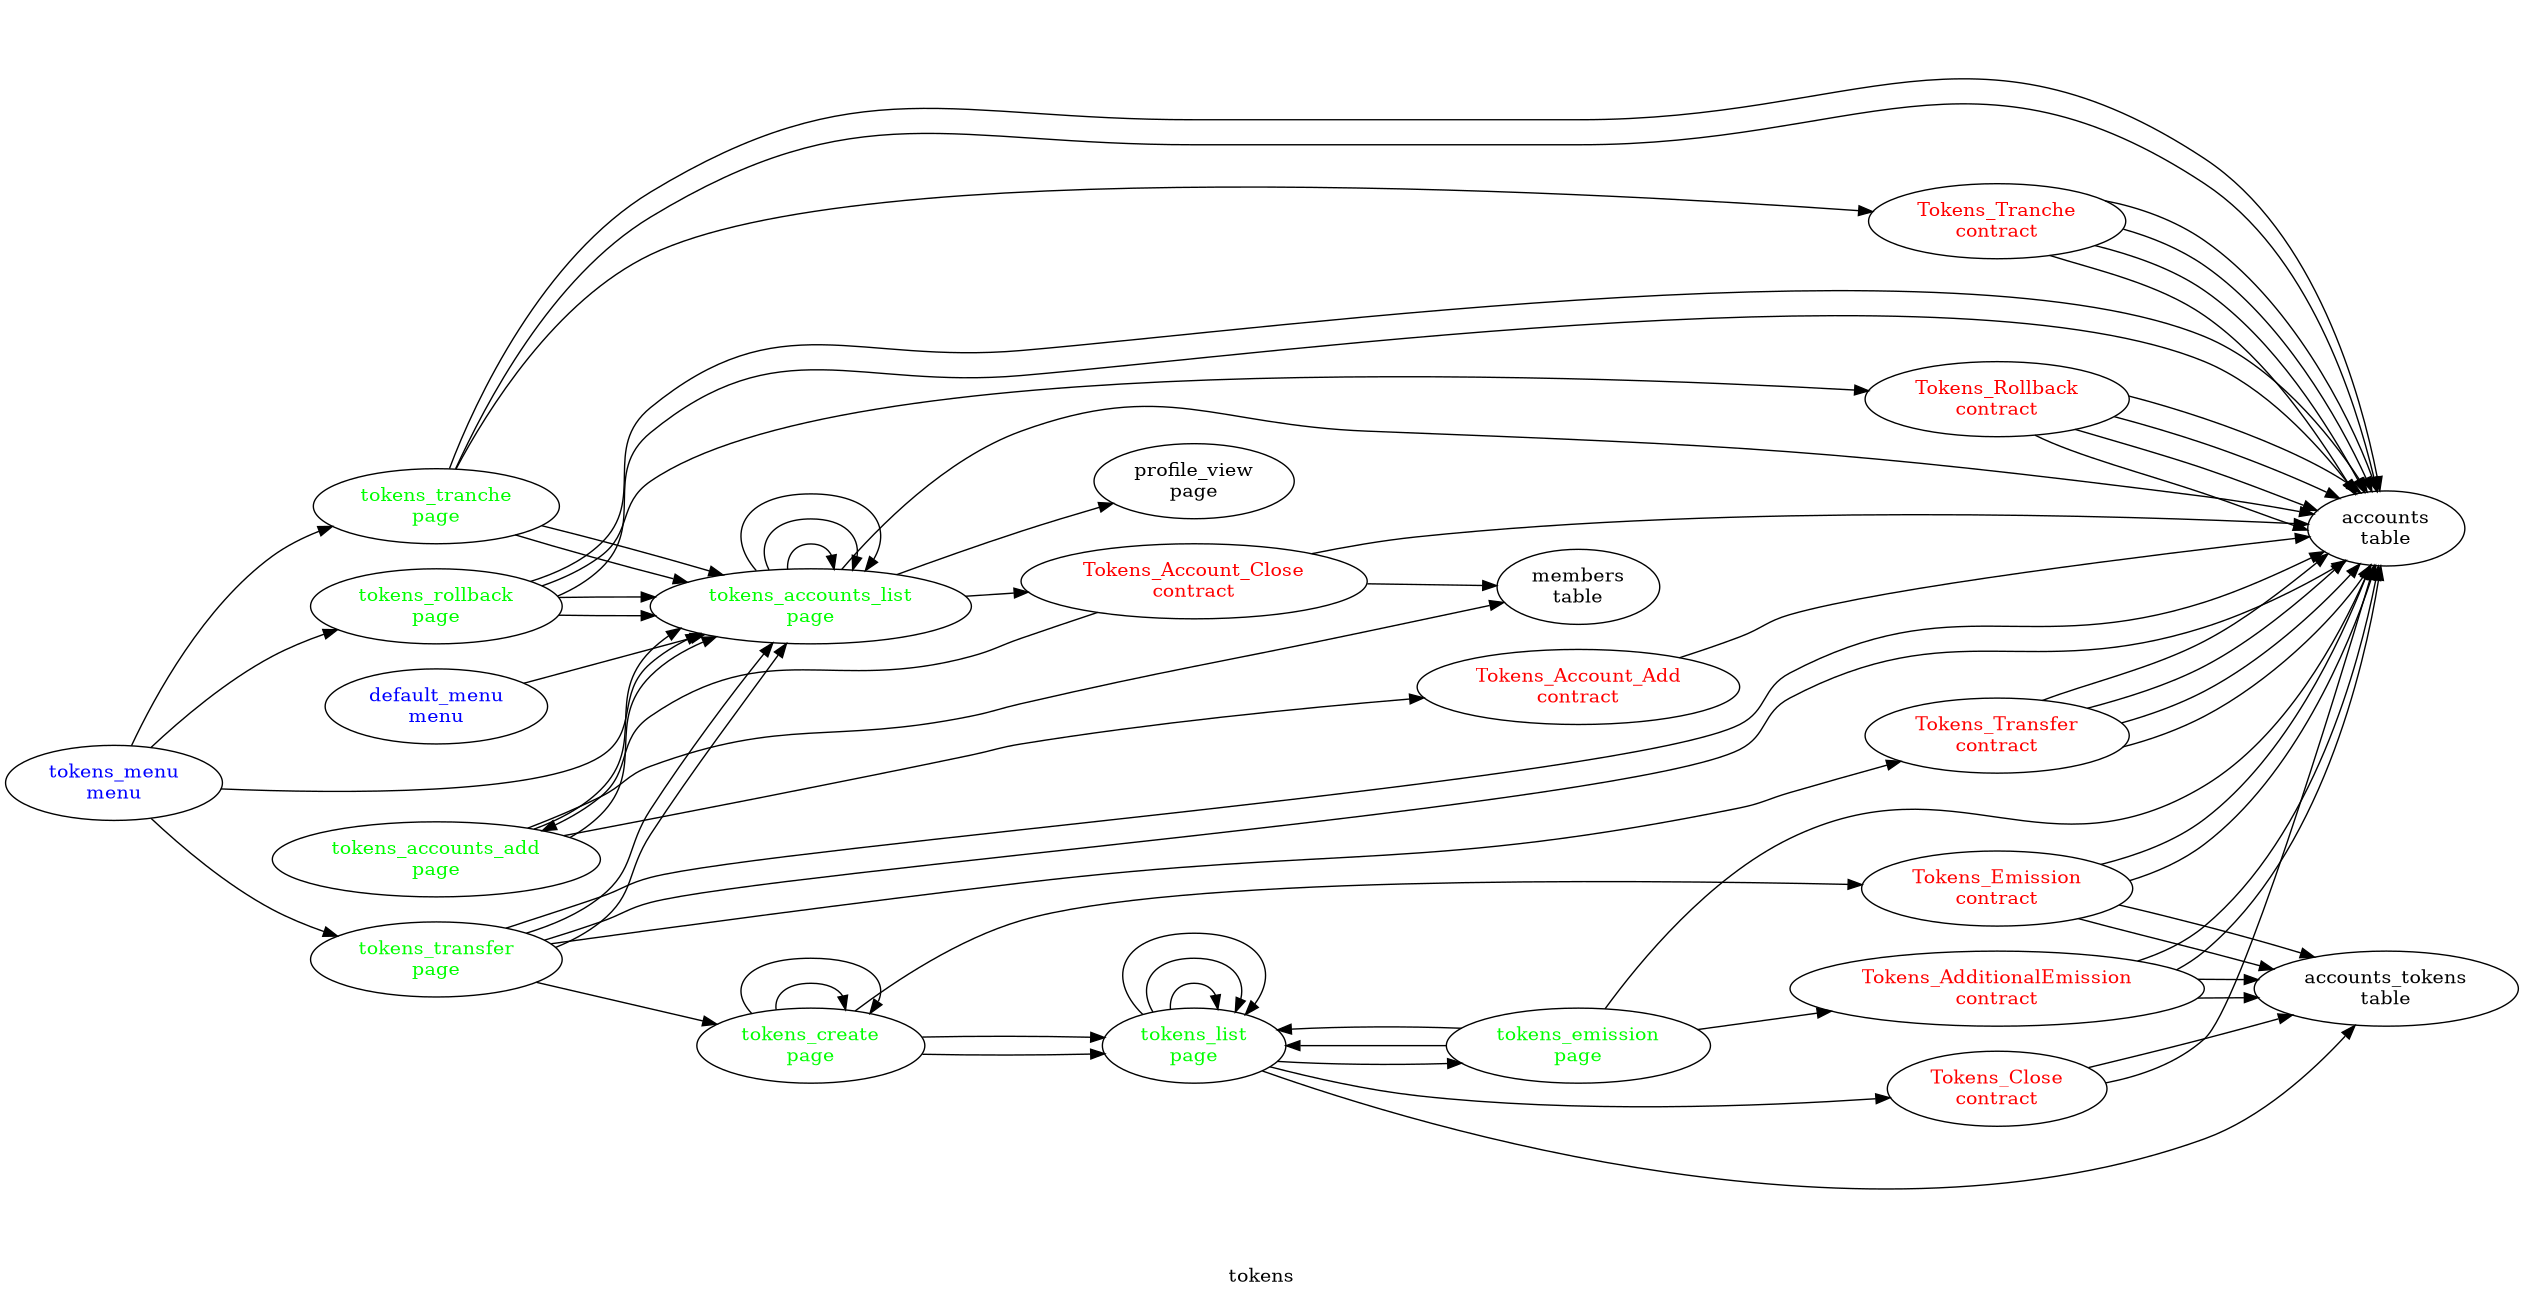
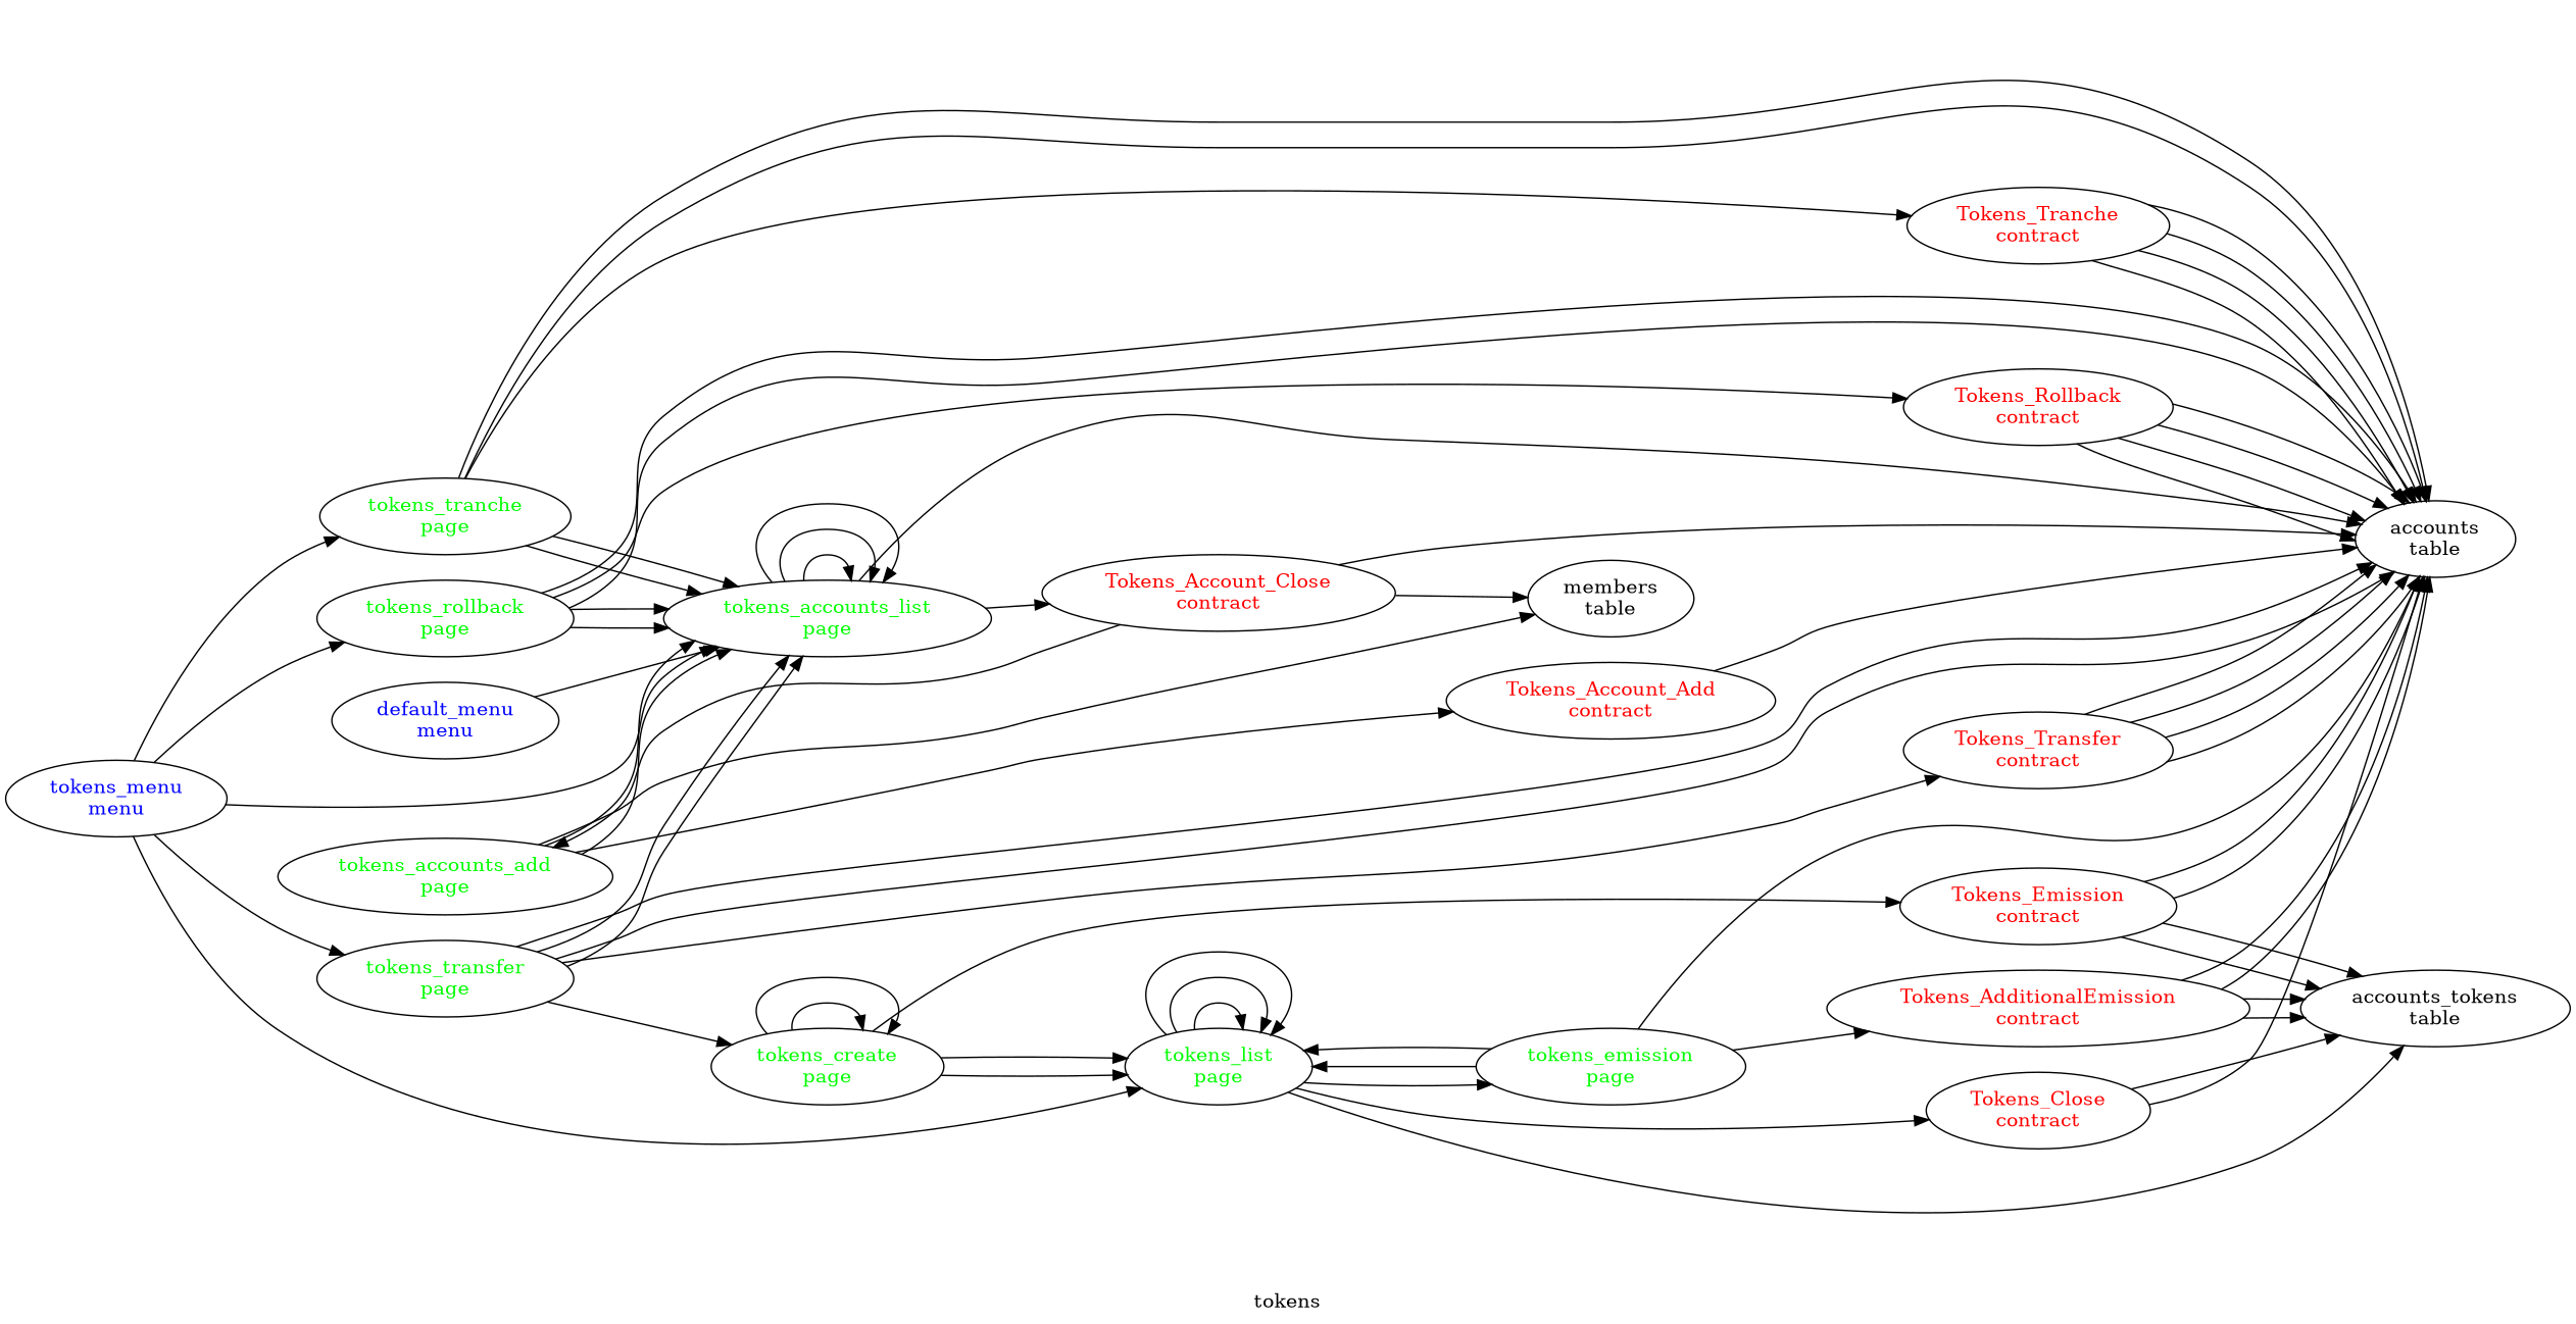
  digraph {
    label=tokens
    rankdir=LR
    node [group=contracts fontcolor=red]
    "accounts\ntable" [group=tables fontcolor=""]
    "Tokens_Account_Add\ncontract"
    "members\ntable" [group="" fontcolor=""]
    "Tokens_Account_Close\ncontract"
    "tokens_accounts_add\npage" [fontcolor=green group=pages]
    "Tokens_AdditionalEmission\ncontract"
    "accounts_tokens\ntable" [group=tables fontcolor=""]
    "Tokens_Close\ncontract"
    "Tokens_Emission\ncontract"
    "Tokens_Rollback\ncontract"
    "Tokens_Tranche\ncontract"
    "Tokens_Transfer\ncontract"
    "default_menu\nmenu" [fontcolor=blue group=menus]
    "tokens_accounts_list\npage" [fontcolor=green group=pages]
-   "profile_view\npage" [group="" fontcolor=""]
    "tokens_menu\nmenu" [fontcolor=blue group=menus]
    "tokens_list\npage" [fontcolor=green group=pages]
    "tokens_tranche\npage" [fontcolor=green group=pages]
    "tokens_transfer\npage" [fontcolor=green group=pages]
    "tokens_rollback\npage" [fontcolor=green group=pages]
    "tokens_emission\npage" [fontcolor=green group=pages]
    "tokens_create\npage" [fontcolor=green group=pages]
    "Tokens_Account_Add\ncontract" -> "accounts\ntable"
    "Tokens_Account_Close\ncontract" -> "accounts\ntable"
    "Tokens_Account_Close\ncontract" -> "members\ntable"
    "Tokens_Account_Close\ncontract" -> "tokens_accounts_add\npage"
    "tokens_accounts_add\npage" -> "Tokens_Account_Add\ncontract"
    "tokens_accounts_add\npage" -> "members\ntable"
    "tokens_accounts_add\npage" -> "tokens_accounts_list\npage"
    "tokens_accounts_add\npage" -> "tokens_accounts_list\npage"
    "Tokens_AdditionalEmission\ncontract" -> "accounts\ntable"
    "Tokens_AdditionalEmission\ncontract" -> "accounts\ntable"
    "Tokens_AdditionalEmission\ncontract" -> "accounts_tokens\ntable"
    "Tokens_AdditionalEmission\ncontract" -> "accounts_tokens\ntable"
    "Tokens_Close\ncontract" -> "accounts\ntable"
    "Tokens_Close\ncontract" -> "accounts_tokens\ntable"
    "Tokens_Emission\ncontract" -> "accounts\ntable"
    "Tokens_Emission\ncontract" -> "accounts\ntable"
    "Tokens_Emission\ncontract" -> "accounts_tokens\ntable"
    "Tokens_Emission\ncontract" -> "accounts_tokens\ntable"
    "Tokens_Rollback\ncontract" -> "accounts\ntable"
    "Tokens_Rollback\ncontract" -> "accounts\ntable"
    "Tokens_Rollback\ncontract" -> "accounts\ntable"
    "Tokens_Rollback\ncontract" -> "accounts\ntable"
    "Tokens_Tranche\ncontract" -> "accounts\ntable"
    "Tokens_Tranche\ncontract" -> "accounts\ntable"
    "Tokens_Tranche\ncontract" -> "accounts\ntable"
    "Tokens_Tranche\ncontract" -> "accounts\ntable"
    "Tokens_Transfer\ncontract" -> "accounts\ntable"
    "Tokens_Transfer\ncontract" -> "accounts\ntable"
    "Tokens_Transfer\ncontract" -> "accounts\ntable"
    "Tokens_Transfer\ncontract" -> "accounts\ntable"
    "default_menu\nmenu" -> "tokens_accounts_list\npage"
    "tokens_accounts_list\npage" -> "accounts\ntable"
    "tokens_accounts_list\npage" -> "Tokens_Account_Close\ncontract"
    "tokens_accounts_list\npage" -> "tokens_accounts_list\npage"
    "tokens_accounts_list\npage" -> "tokens_accounts_list\npage"
    "tokens_accounts_list\npage" -> "tokens_accounts_list\npage"
-   "tokens_accounts_list\npage" -> "profile_view\npage"
    "tokens_menu\nmenu" -> "tokens_accounts_list\npage"
+   "tokens_menu\nmenu" -> "tokens_list\npage"
    "tokens_menu\nmenu" -> "tokens_tranche\npage"
    "tokens_menu\nmenu" -> "tokens_transfer\npage"
    "tokens_menu\nmenu" -> "tokens_rollback\npage"
    "tokens_list\npage" -> "accounts_tokens\ntable"
    "tokens_list\npage" -> "Tokens_Close\ncontract"
    "tokens_list\npage" -> "tokens_list\npage"
    "tokens_list\npage" -> "tokens_list\npage"
    "tokens_list\npage" -> "tokens_list\npage"
    "tokens_list\npage" -> "tokens_emission\npage"
    "tokens_tranche\npage" -> "accounts\ntable"
    "tokens_tranche\npage" -> "accounts\ntable"
    "tokens_tranche\npage" -> "Tokens_Tranche\ncontract"
    "tokens_tranche\npage" -> "tokens_accounts_list\npage"
    "tokens_tranche\npage" -> "tokens_accounts_list\npage"
    "tokens_transfer\npage" -> "accounts\ntable"
    "tokens_transfer\npage" -> "accounts\ntable"
    "tokens_transfer\npage" -> "Tokens_Transfer\ncontract"
    "tokens_transfer\npage" -> "tokens_accounts_list\npage"
    "tokens_transfer\npage" -> "tokens_accounts_list\npage"
    "tokens_transfer\npage" -> "tokens_create\npage"
    "tokens_rollback\npage" -> "accounts\ntable"
    "tokens_rollback\npage" -> "accounts\ntable"
    "tokens_rollback\npage" -> "Tokens_Rollback\ncontract"
    "tokens_rollback\npage" -> "tokens_accounts_list\npage"
    "tokens_rollback\npage" -> "tokens_accounts_list\npage"
    "tokens_emission\npage" -> "accounts\ntable"
    "tokens_emission\npage" -> "Tokens_AdditionalEmission\ncontract"
    "tokens_emission\npage" -> "tokens_list\npage"
    "tokens_emission\npage" -> "tokens_list\npage"
    "tokens_create\npage" -> "Tokens_Emission\ncontract"
    "tokens_create\npage" -> "tokens_list\npage"
    "tokens_create\npage" -> "tokens_list\npage"
    "tokens_create\npage" -> "tokens_create\npage"
    "tokens_create\npage" -> "tokens_create\npage"
  }
